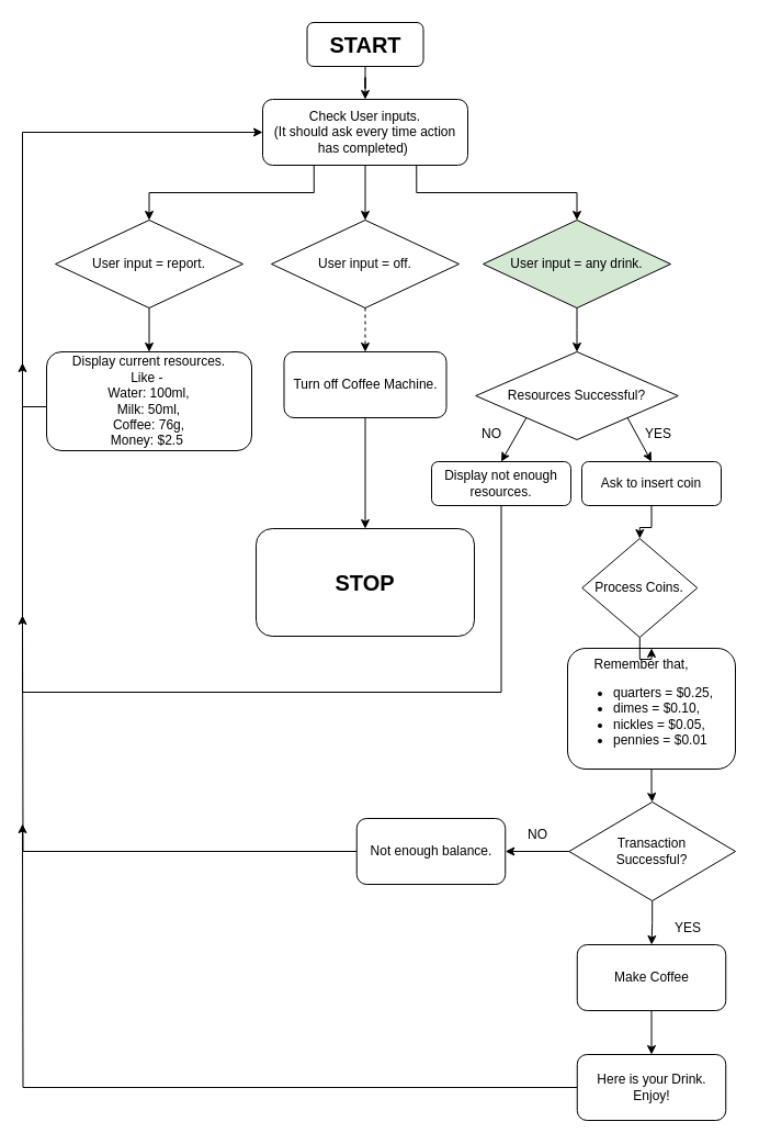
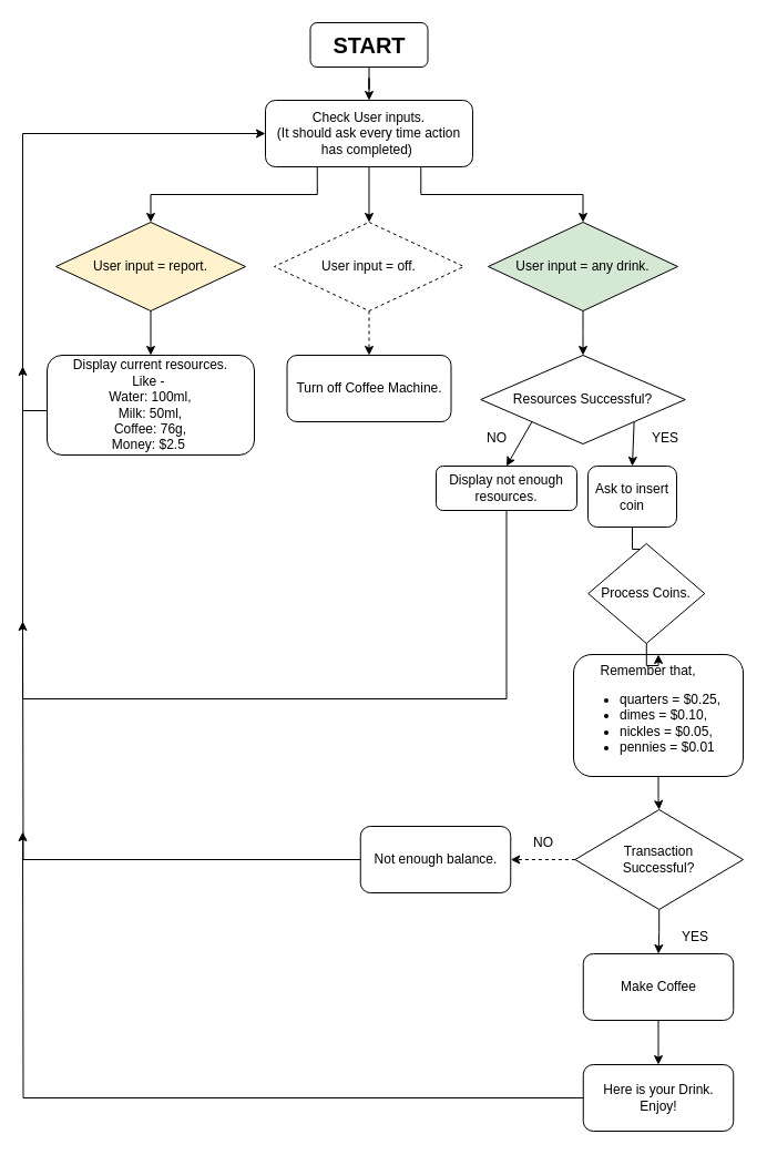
  <mxCell id="0" />
  <mxCell id="1" parent="0" />
  <mxCell id="2" style="edgeStyle=orthogonalEdgeStyle;rounded=0;orthogonalLoop=1;jettySize=auto;html=1;entryX=0.5;entryY=0;entryDx=0;entryDy=0;" parent="1" source="3" target="7" edge="1"><mxGeometry relative="1" as="geometry" /></mxCell>
  <mxCell id="3" value="START" style="rounded=1;whiteSpace=wrap;html=1;fontSize=20;fontStyle=1" parent="1" vertex="1"><mxGeometry x="279.5" y="20" width="106" height="40" as="geometry" /></mxCell>
  <mxCell id="4" style="edgeStyle=orthogonalEdgeStyle;rounded=0;orthogonalLoop=1;jettySize=auto;html=1;exitX=0.75;exitY=1;exitDx=0;exitDy=0;entryX=0.5;entryY=0;entryDx=0;entryDy=0;" parent="1" source="7" target="13" edge="1"><mxGeometry relative="1" as="geometry" /></mxCell>
  <mxCell id="5" style="edgeStyle=orthogonalEdgeStyle;rounded=0;orthogonalLoop=1;jettySize=auto;html=1;exitX=0.25;exitY=1;exitDx=0;exitDy=0;entryX=0.5;entryY=0;entryDx=0;entryDy=0;" parent="1" source="7" target="11" edge="1"><mxGeometry relative="1" as="geometry" /></mxCell>
  <mxCell id="6" style="edgeStyle=orthogonalEdgeStyle;rounded=0;orthogonalLoop=1;jettySize=auto;html=1;exitX=0.5;exitY=1;exitDx=0;exitDy=0;entryX=0.5;entryY=0;entryDx=0;entryDy=0;" parent="1" source="7" target="9" edge="1"><mxGeometry relative="1" as="geometry" /></mxCell>
  <mxCell id="7" value="Check User inputs.&lt;br&gt;(It should ask every time action has completed)&amp;nbsp;" style="rounded=1;whiteSpace=wrap;html=1;" parent="1" vertex="1"><mxGeometry x="239" y="90" width="187" height="60" as="geometry" /></mxCell>
  <mxCell id="8" style="edgeStyle=orthogonalEdgeStyle;rounded=0;orthogonalLoop=1;jettySize=auto;html=1;entryX=0.5;entryY=0;entryDx=0;entryDy=0;dashed=1;" parent="1" source="9" target="15" edge="1"><mxGeometry relative="1" as="geometry" /></mxCell>
- <mxCell id="9" value="User input = off." style="rhombus;whiteSpace=wrap;html=1;" parent="1" vertex="1"><mxGeometry x="247" y="200" width="171" height="80" as="geometry" /></mxCell>
+ <mxCell id="9" value="User input = off." style="rhombus;whiteSpace=wrap;html=1;dashed=1;" parent="1" vertex="1"><mxGeometry x="247" y="200" width="171" height="80" as="geometry" /></mxCell>
  <mxCell id="10" style="edgeStyle=orthogonalEdgeStyle;rounded=0;orthogonalLoop=1;jettySize=auto;html=1;exitX=0.5;exitY=1;exitDx=0;exitDy=0;entryX=0.5;entryY=0;entryDx=0;entryDy=0;" parent="1" source="11" target="17" edge="1"><mxGeometry relative="1" as="geometry" /></mxCell>
- <mxCell id="11" value="User input = report." style="rhombus;whiteSpace=wrap;html=1;" parent="1" vertex="1"><mxGeometry x="50" y="200" width="171" height="80" as="geometry" /></mxCell>
+ <mxCell id="11" value="User input = report." style="rhombus;whiteSpace=wrap;html=1;fillColor=#fff2cc;" parent="1" vertex="1"><mxGeometry x="50" y="200" width="171" height="80" as="geometry" /></mxCell>
  <mxCell id="12" style="edgeStyle=orthogonalEdgeStyle;rounded=0;orthogonalLoop=1;jettySize=auto;html=1;entryX=0.5;entryY=0;entryDx=0;entryDy=0;" parent="1" source="13" edge="1"><mxGeometry relative="1" as="geometry"><mxPoint x="525.5" y="320" as="targetPoint" /></mxGeometry></mxCell>
  <mxCell id="13" value="User input = any drink." style="rhombus;whiteSpace=wrap;html=1;fillColor=#d5e8d4;" parent="1" vertex="1"><mxGeometry x="440" y="200" width="171" height="80" as="geometry" /></mxCell>
- <mxCell id="14" value="" style="edgeStyle=orthogonalEdgeStyle;rounded=0;orthogonalLoop=1;jettySize=auto;html=1;" parent="1" source="15" target="18" edge="1"><mxGeometry relative="1" as="geometry" /></mxCell>
  <mxCell id="15" value="Turn off Coffee Machine." style="rounded=1;whiteSpace=wrap;html=1;" parent="1" vertex="1"><mxGeometry x="258.5" y="320" width="148" height="60" as="geometry" /></mxCell>
  <mxCell id="16" style="edgeStyle=orthogonalEdgeStyle;rounded=0;orthogonalLoop=1;jettySize=auto;html=1;entryX=0;entryY=0.5;entryDx=0;entryDy=0;" parent="1" source="17" target="7" edge="1"><mxGeometry relative="1" as="geometry"><Array as="points"><mxPoint x="20" y="370" /><mxPoint x="20" y="120" /></Array></mxGeometry></mxCell>
  <mxCell id="17" value="Display current resources.&lt;br&gt;Like -&amp;nbsp;&lt;br&gt;Water: 100ml,&lt;br&gt;Milk: 50ml,&lt;br&gt;Coffee: 76g,&lt;br&gt;Money: $2.5&amp;nbsp;" style="rounded=1;whiteSpace=wrap;html=1;" parent="1" vertex="1"><mxGeometry x="42" y="320" width="187" height="90" as="geometry" /></mxCell>
- <mxCell id="18" value="&lt;font style=&quot;font-size: 20px&quot;&gt;STOP&lt;/font&gt;" style="rounded=1;whiteSpace=wrap;html=1;fontStyle=1;verticalAlign=middle;" parent="1" vertex="1"><mxGeometry x="233" y="481" width="199" height="98" as="geometry" /></mxCell>
  <mxCell id="19" value="" style="edgeStyle=orthogonalEdgeStyle;rounded=0;orthogonalLoop=1;jettySize=auto;html=1;" parent="1" source="20" target="31" edge="1"><mxGeometry relative="1" as="geometry" /></mxCell>
- <mxCell id="20" value="Ask to insert coin" style="rounded=1;whiteSpace=wrap;html=1;" parent="1" vertex="1"><mxGeometry x="530" y="420" width="127" height="40" as="geometry" /></mxCell>
+ <mxCell id="20" value="Ask to insert coin" style="rounded=1;whiteSpace=wrap;html=1;" parent="1" vertex="1"><mxGeometry x="530" y="420" width="80" height="55" as="geometry" /></mxCell>
  <mxCell id="21" style="edgeStyle=orthogonalEdgeStyle;rounded=0;orthogonalLoop=1;jettySize=auto;html=1;" parent="1" source="22" edge="1"><mxGeometry relative="1" as="geometry"><mxPoint x="20" y="330" as="targetPoint" /><Array as="points"><mxPoint x="457" y="630" /><mxPoint x="20" y="630" /></Array></mxGeometry></mxCell>
  <mxCell id="22" value="Display not enough resources." style="rounded=1;whiteSpace=wrap;html=1;" parent="1" vertex="1"><mxGeometry x="393" y="420" width="127" height="40" as="geometry" /></mxCell>
  <mxCell id="23" value="YES" style="text;html=1;strokeColor=none;fillColor=none;align=center;verticalAlign=middle;whiteSpace=wrap;rounded=0;" parent="1" vertex="1"><mxGeometry x="570" y="380" width="60" height="30" as="geometry" /></mxCell>
  <mxCell id="24" value="NO" style="text;html=1;strokeColor=none;fillColor=none;align=center;verticalAlign=middle;whiteSpace=wrap;rounded=0;" parent="1" vertex="1"><mxGeometry x="418" y="380" width="60" height="30" as="geometry" /></mxCell>
  <mxCell id="25" value="&lt;span&gt;Resources Successful?&lt;/span&gt;" style="rhombus;whiteSpace=wrap;html=1;" parent="1" vertex="1"><mxGeometry x="433.25" y="320" width="184.5" height="80" as="geometry" /></mxCell>
  <mxCell id="26" value="" style="endArrow=classic;html=1;rounded=0;exitX=0;exitY=1;exitDx=0;exitDy=0;entryX=0.5;entryY=0;entryDx=0;entryDy=0;" parent="1" source="25" target="22" edge="1"><mxGeometry width="50" height="50" relative="1" as="geometry"><mxPoint x="520" y="440" as="sourcePoint" /><mxPoint x="570" y="390" as="targetPoint" /></mxGeometry></mxCell>
  <mxCell id="27" value="" style="endArrow=classic;html=1;rounded=0;entryX=0.5;entryY=0;entryDx=0;entryDy=0;exitX=1;exitY=1;exitDx=0;exitDy=0;" parent="1" source="25" target="20" edge="1"><mxGeometry width="50" height="50" relative="1" as="geometry"><mxPoint x="520" y="440" as="sourcePoint" /><mxPoint x="570" y="390" as="targetPoint" /></mxGeometry></mxCell>
  <mxCell id="28" value="" style="edgeStyle=orthogonalEdgeStyle;rounded=0;orthogonalLoop=1;jettySize=auto;html=1;" parent="1" source="29" target="34" edge="1"><mxGeometry relative="1" as="geometry" /></mxCell>
  <mxCell id="29" value="&lt;div style=&quot;text-align: center&quot;&gt;Remember that,&lt;/div&gt;&lt;div&gt;&lt;ul&gt;&lt;li&gt;&lt;span&gt;quarters = $0.25,&lt;/span&gt;&lt;/li&gt;&lt;li&gt;&lt;span&gt;dimes = $0.10,&lt;/span&gt;&lt;/li&gt;&lt;li&gt;&lt;span&gt;nickles = $0.05,&lt;/span&gt;&lt;/li&gt;&lt;li&gt;&lt;span&gt;pennies = $0.01&lt;/span&gt;&lt;/li&gt;&lt;/ul&gt;&lt;/div&gt;" style="rounded=1;whiteSpace=wrap;html=1;align=left;" parent="1" vertex="1"><mxGeometry x="517" y="590" width="153" height="110" as="geometry" /></mxCell>
  <mxCell id="30" value="" style="edgeStyle=orthogonalEdgeStyle;rounded=0;orthogonalLoop=1;jettySize=auto;html=1;" parent="1" source="31" target="29" edge="1"><mxGeometry relative="1" as="geometry" /></mxCell>
  <mxCell id="31" value="Process Coins." style="rhombus;whiteSpace=wrap;html=1;" parent="1" vertex="1"><mxGeometry x="530.25" y="490" width="105" height="90" as="geometry" /></mxCell>
- <mxCell id="32" value="" style="edgeStyle=orthogonalEdgeStyle;rounded=0;orthogonalLoop=1;jettySize=auto;html=1;" parent="1" source="34" target="38" edge="1"><mxGeometry relative="1" as="geometry" /></mxCell>
+ <mxCell id="32" value="" style="edgeStyle=orthogonalEdgeStyle;rounded=0;orthogonalLoop=1;jettySize=auto;html=1;dashed=1;" parent="1" source="34" target="38" edge="1"><mxGeometry relative="1" as="geometry" /></mxCell>
  <mxCell id="33" value="" style="edgeStyle=orthogonalEdgeStyle;rounded=0;orthogonalLoop=1;jettySize=auto;html=1;" parent="1" source="34" target="36" edge="1"><mxGeometry relative="1" as="geometry" /></mxCell>
  <mxCell id="34" value="Transaction&lt;br&gt;Successful?" style="rhombus;whiteSpace=wrap;html=1;" parent="1" vertex="1"><mxGeometry x="518.37" y="730" width="151.63" height="90" as="geometry" /></mxCell>
  <mxCell id="35" value="" style="edgeStyle=orthogonalEdgeStyle;rounded=0;orthogonalLoop=1;jettySize=auto;html=1;" parent="1" source="36" target="42" edge="1"><mxGeometry relative="1" as="geometry" /></mxCell>
  <mxCell id="36" value="Make Coffee" style="rounded=1;whiteSpace=wrap;html=1;" parent="1" vertex="1"><mxGeometry x="525.75" y="860" width="135.5" height="60" as="geometry" /></mxCell>
  <mxCell id="37" style="edgeStyle=orthogonalEdgeStyle;rounded=0;orthogonalLoop=1;jettySize=auto;html=1;" parent="1" source="38" edge="1"><mxGeometry relative="1" as="geometry"><mxPoint x="20" y="560" as="targetPoint" /></mxGeometry></mxCell>
  <mxCell id="38" value="Not enough balance." style="rounded=1;whiteSpace=wrap;html=1;" parent="1" vertex="1"><mxGeometry x="324.75" y="745" width="135.5" height="60" as="geometry" /></mxCell>
  <mxCell id="39" value="YES" style="text;html=1;strokeColor=none;fillColor=none;align=center;verticalAlign=middle;whiteSpace=wrap;rounded=0;" parent="1" vertex="1"><mxGeometry x="596.75" y="830" width="60" height="30" as="geometry" /></mxCell>
  <mxCell id="40" value="NO" style="text;html=1;strokeColor=none;fillColor=none;align=center;verticalAlign=middle;whiteSpace=wrap;rounded=0;" parent="1" vertex="1"><mxGeometry x="460" y="745" width="60" height="30" as="geometry" /></mxCell>
  <mxCell id="41" style="edgeStyle=orthogonalEdgeStyle;rounded=0;orthogonalLoop=1;jettySize=auto;html=1;" parent="1" source="42" edge="1"><mxGeometry relative="1" as="geometry"><mxPoint x="20" y="750" as="targetPoint" /></mxGeometry></mxCell>
  <mxCell id="42" value="Here is your Drink. Enjoy!" style="rounded=1;whiteSpace=wrap;html=1;" parent="1" vertex="1"><mxGeometry x="525.75" y="960" width="135.5" height="60" as="geometry" /></mxCell>
